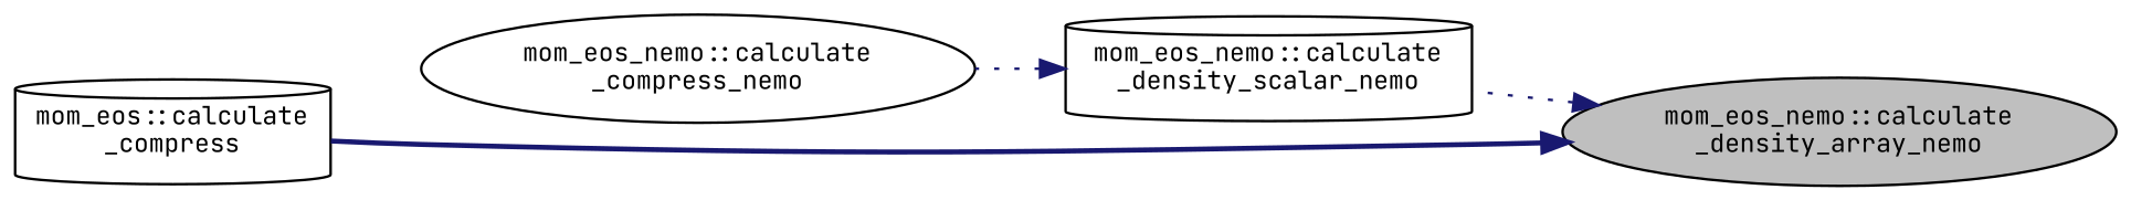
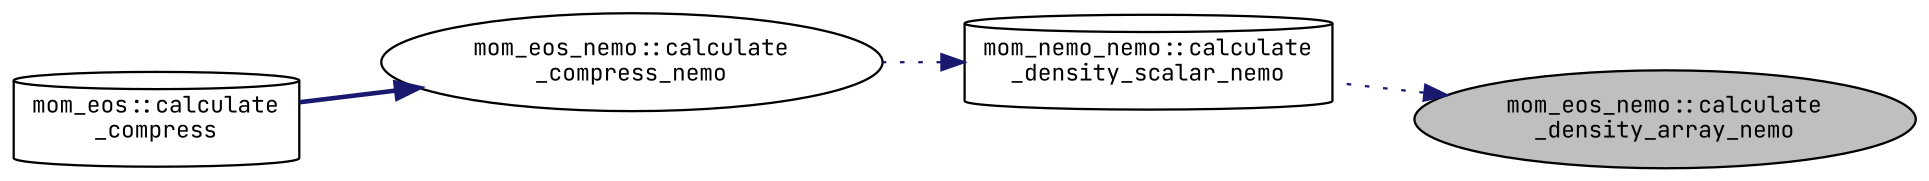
  digraph {
    fontname="JetBrains Mono"
    rankdir=RL
    node [color=black fillcolor=white fontname="JetBrains Mono" fontsize=10 shape=ellipse style=filled]
    edge [color=midnightblue dir=back fontname="JetBrains Mono" fontsize=10 labelfontname=Helvetica labelfontsize=10 style=dotted]
    n1 [fillcolor=grey75 fontcolor=black height=0.2 label="mom_eos_nemo::calculate\l_density_array_nemo" width=0.4]
-   n2 [height=0.2 label="mom_eos_nemo::calculate\l_density_scalar_nemo" shape=cylinder width=0.4]
+   n2 [height=0.2 label="mom_nemo_nemo::calculate\l_density_scalar_nemo" shape=cylinder width=0.4]
    n3 [height=0.2 label="mom_eos_nemo::calculate\l_compress_nemo" width=0.4]
    n4 [height=0.2 label="mom_eos::calculate\l_compress" shape=cylinder width=0.4]
    n1 -> n2
    n2 -> n3
-   n1 -> n4 [style=bold]
+   n3 -> n4 [style=bold]
  }
